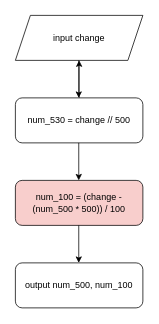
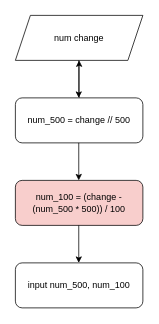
  <mxCell id="0" />
  <mxCell id="1" parent="0" />
- <mxCell id="2" value="input change" style="shape=parallelogram;perimeter=parallelogramPerimeter;whiteSpace=wrap;html=1;fixedSize=1;" vertex="1" parent="1"><mxGeometry x="20" y="20" width="170" height="60" as="geometry" /></mxCell>
+ <mxCell id="2" value="num change" style="shape=parallelogram;perimeter=parallelogramPerimeter;whiteSpace=wrap;html=1;fixedSize=1;" vertex="1" parent="1"><mxGeometry x="20" y="20" width="170" height="60" as="geometry" /></mxCell>
  <mxCell id="3" value="" style="endArrow=classic;html=1;rounded=0;" edge="1" parent="1"><mxGeometry width="50" height="50" relative="1" as="geometry"><mxPoint x="104.5" y="80" as="sourcePoint" /><mxPoint x="104.5" y="130" as="targetPoint" /></mxGeometry></mxCell>
  <mxCell id="4" value="" style="edgeStyle=orthogonalEdgeStyle;rounded=0;orthogonalLoop=1;jettySize=auto;html=1;" edge="1" parent="1" source="5" target="2"><mxGeometry relative="1" as="geometry" /></mxCell>
- <mxCell id="5" value="num_530 = change // 500" style="rounded=1;whiteSpace=wrap;html=1;" vertex="1" parent="1"><mxGeometry x="20" y="130" width="170" height="60" as="geometry" /></mxCell>
+ <mxCell id="5" value="num_500 = change // 500" style="rounded=1;whiteSpace=wrap;html=1;" vertex="1" parent="1"><mxGeometry x="20" y="130" width="170" height="60" as="geometry" /></mxCell>
  <mxCell id="6" value="" style="endArrow=classic;html=1;rounded=0;" edge="1" parent="1"><mxGeometry width="50" height="50" relative="1" as="geometry"><mxPoint x="104.5" y="190" as="sourcePoint" /><mxPoint x="104.5" y="240" as="targetPoint" /></mxGeometry></mxCell>
  <mxCell id="7" value="num_100 = (change - (num_500 * 500)) / 100" style="rounded=1;whiteSpace=wrap;html=1;fillColor=#f8cecc;" vertex="1" parent="1"><mxGeometry x="20" y="240" width="170" height="60" as="geometry" /></mxCell>
  <mxCell id="8" value="" style="endArrow=classic;html=1;rounded=0;" edge="1" parent="1"><mxGeometry width="50" height="50" relative="1" as="geometry"><mxPoint x="104.5" y="300" as="sourcePoint" /><mxPoint x="104.5" y="350" as="targetPoint" /></mxGeometry></mxCell>
- <mxCell id="9" value="output num_500, num_100" style="rounded=1;whiteSpace=wrap;html=1;" vertex="1" parent="1"><mxGeometry x="20" y="350" width="170" height="60" as="geometry" /></mxCell>
+ <mxCell id="9" value="input num_500, num_100" style="rounded=1;whiteSpace=wrap;html=1;" vertex="1" parent="1"><mxGeometry x="20" y="350" width="170" height="60" as="geometry" /></mxCell>
